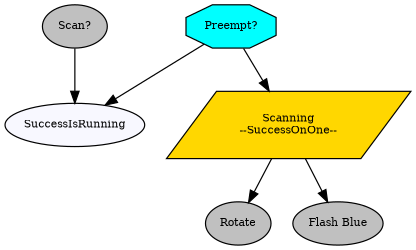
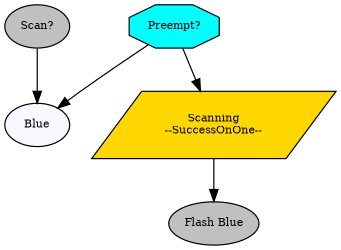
  digraph {
    fontname="times-roman"
    node [fillcolor=gray fontcolor=black fontname="times-roman" fontsize=9 shape=ellipse style=filled]
    edge [fontname="times-roman"]
    n1 [fillcolor=cyan label="Preempt?" shape=octagon]
-   n2 [fillcolor=ghostwhite label=SuccessIsRunning]
+   n2 [fillcolor=ghostwhite label=Blue]
    n3 [fillcolor=gold label="Scanning\n--SuccessOnOne--" shape=parallelogram]
-   n4 [label=Rotate]
    n5 [label="Flash Blue"]
    n6 [label="Scan?"]
    n1 -> n2
    n1 -> n3
-   n3 -> n4
    n3 -> n5
    n6 -> n2
  }
